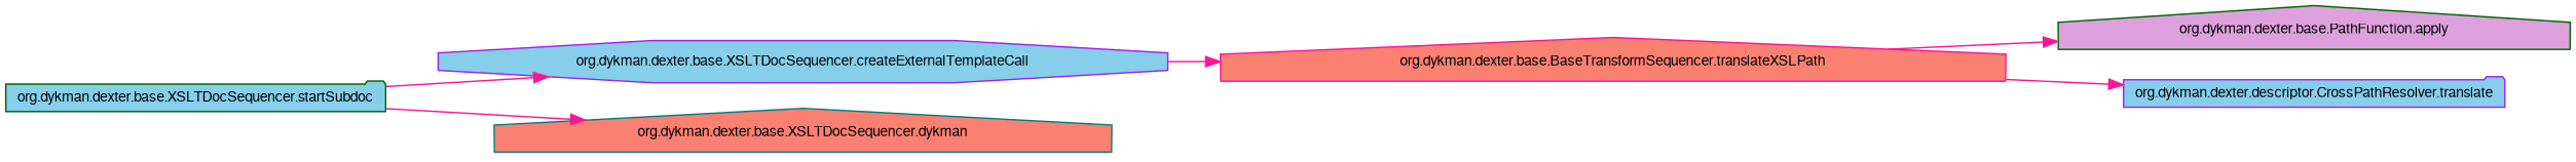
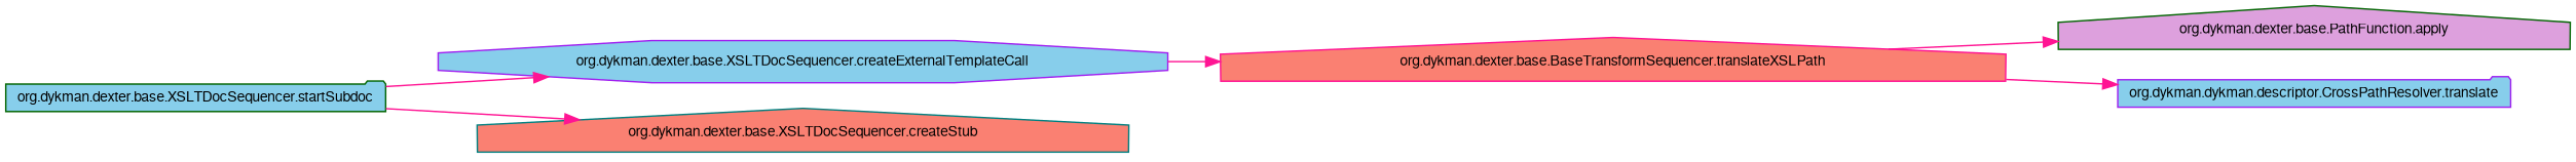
  digraph {
    rankdir=LR
    node [color=darkgreen fillcolor=skyblue fontname=FreeSans fontsize=10 shape=house style=filled]
    edge [color=deeppink fontname=FreeSans fontsize=10 labelfontname=FreeSans labelfontsize=10 style=solid]
    n1 [fontcolor=black height=0.2 label="org.dykman.dexter.base.XSLTDocSequencer.startSubdoc" shape=folder width=0.4]
    n2 [color=purple height=0.2 label="org.dykman.dexter.base.XSLTDocSequencer.createExternalTemplateCall" shape=octagon width=0.4]
-   n3 [color=teal fillcolor=salmon height=0.2 label="org.dykman.dexter.base.XSLTDocSequencer.dykman" width=0.4]
+   n3 [color=teal fillcolor=salmon height=0.2 label="org.dykman.dexter.base.XSLTDocSequencer.createStub" width=0.4]
    n4 [color=deeppink fillcolor=salmon height=0.2 label="org.dykman.dexter.base.BaseTransformSequencer.translateXSLPath" width=0.4]
    n5 [fillcolor=plum height=0.2 label="org.dykman.dexter.base.PathFunction.apply" width=0.4]
-   n6 [color=purple height=0.2 label="org.dykman.dexter.descriptor.CrossPathResolver.translate" shape=folder width=0.4]
+   n6 [color=purple height=0.2 label="org.dykman.dykman.descriptor.CrossPathResolver.translate" shape=folder width=0.4]
    n1 -> n2
    n1 -> n3
    n2 -> n4
    n4 -> n5
    n4 -> n6
  }
